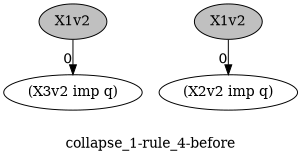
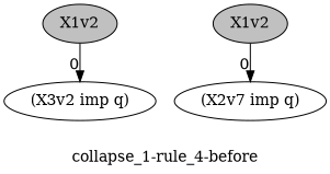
  strict digraph {
    collapsed_nodes="['513', '569']"
    label="collapse_1-rule_4-before"
    node [ancestor_target=False formula=X1v2 hypothesis=False]
    edge [ancestor=False dependencies=0000000000000000000000000000000000000000000000000000000000000000000010000000000000000000000000000000000000000000000000000000000000000000000 xlabel=0]
    n1 [fillcolor=grey label=X1v2 style=filled]
    n2 [formula="(X3v2 imp q)" label="(X3v2 imp q)"]
    n3 [fillcolor=grey label=X1v2 style=filled]
-   n4 [formula="(X2v2 imp q)" label="(X2v2 imp q)"]
+   n4 [formula="(X2v2 imp q)" label="(X2v7 imp q)"]
    n1 -> n2
    n3 -> n4
  }
